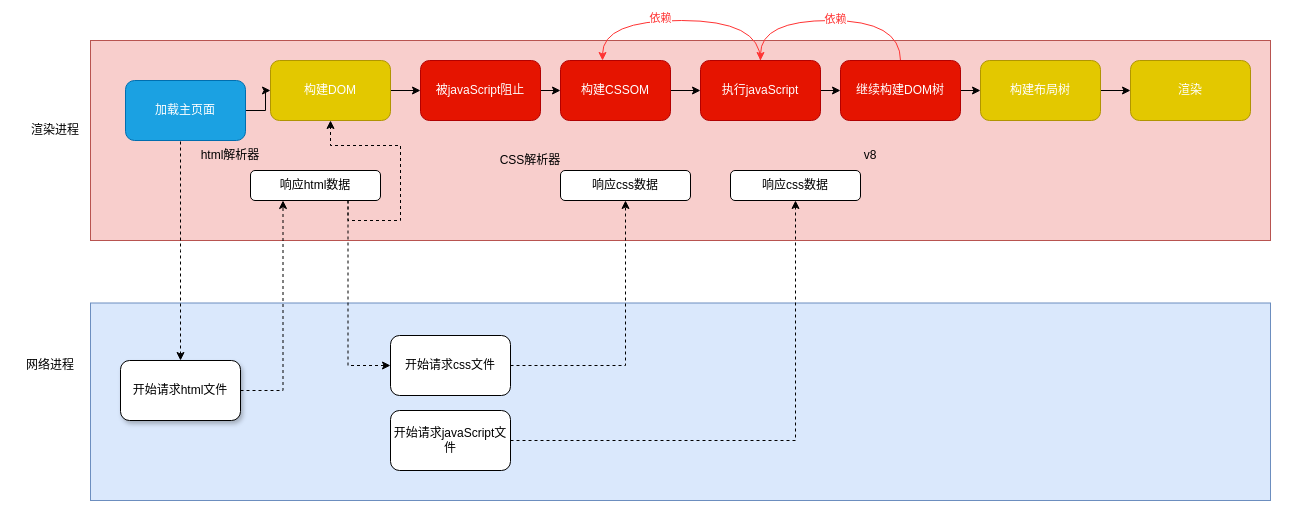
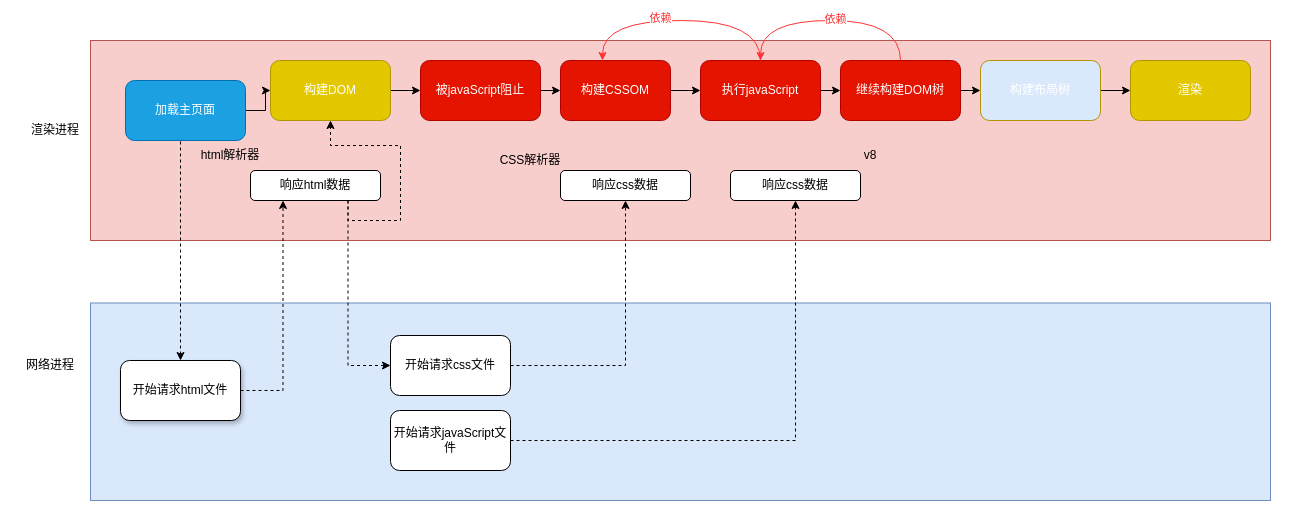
  <mxCell id="0" />
  <mxCell id="1" parent="0" />
  <mxCell id="2" value="" style="rounded=0;whiteSpace=wrap;html=1;shadow=0;fillColor=#dae8fc;strokeColor=#6c8ebf;" vertex="1" parent="1"><mxGeometry x="90" y="302.5" width="1180" height="197.5" as="geometry" /></mxCell>
  <mxCell id="3" value="" style="rounded=0;whiteSpace=wrap;html=1;fillColor=#f8cecc;strokeColor=#b85450;" vertex="1" parent="1"><mxGeometry x="90" y="40" width="1180" height="200" as="geometry" /></mxCell>
  <mxCell id="4" value="渲染进程" style="text;html=1;strokeColor=none;fillColor=none;align=center;verticalAlign=middle;whiteSpace=wrap;rounded=0;" vertex="1" parent="1"><mxGeometry x="30" y="110" width="50" height="40" as="geometry" /></mxCell>
  <mxCell id="5" style="edgeStyle=orthogonalEdgeStyle;rounded=0;orthogonalLoop=1;jettySize=auto;html=1;exitX=0.5;exitY=1;exitDx=0;exitDy=0;entryX=0.5;entryY=0;entryDx=0;entryDy=0;shadow=0;dashed=1;" edge="1" parent="1" source="7" target="10"><mxGeometry relative="1" as="geometry"><Array as="points"><mxPoint x="180" y="250" /><mxPoint x="180" y="250" /></Array></mxGeometry></mxCell>
  <mxCell id="6" style="edgeStyle=orthogonalEdgeStyle;rounded=0;orthogonalLoop=1;jettySize=auto;html=1;exitX=1;exitY=0.5;exitDx=0;exitDy=0;shadow=0;" edge="1" parent="1" source="7" target="15"><mxGeometry relative="1" as="geometry" /></mxCell>
  <mxCell id="7" value="加载主页面" style="rounded=1;whiteSpace=wrap;html=1;fillColor=#1ba1e2;strokeColor=#006EAF;fontColor=#ffffff;" vertex="1" parent="1"><mxGeometry x="125" y="80" width="120" height="60" as="geometry" /></mxCell>
  <mxCell id="8" value="网络进程" style="text;html=1;strokeColor=none;fillColor=none;align=center;verticalAlign=middle;whiteSpace=wrap;rounded=0;" vertex="1" parent="1"><mxGeometry x="20" y="350" width="60" height="30" as="geometry" /></mxCell>
  <mxCell id="9" style="edgeStyle=orthogonalEdgeStyle;rounded=0;orthogonalLoop=1;jettySize=auto;html=1;exitX=1;exitY=0.5;exitDx=0;exitDy=0;entryX=0.25;entryY=1;entryDx=0;entryDy=0;shadow=0;dashed=1;" edge="1" parent="1" source="10" target="13"><mxGeometry relative="1" as="geometry" /></mxCell>
  <mxCell id="10" value="开始请求html文件" style="rounded=1;whiteSpace=wrap;html=1;shadow=1;" vertex="1" parent="1"><mxGeometry x="120" y="360" width="120" height="60" as="geometry" /></mxCell>
  <mxCell id="11" style="edgeStyle=orthogonalEdgeStyle;rounded=0;orthogonalLoop=1;jettySize=auto;html=1;exitX=0.75;exitY=1;exitDx=0;exitDy=0;shadow=0;dashed=1;" edge="1" parent="1" source="13" target="18"><mxGeometry relative="1" as="geometry"><Array as="points"><mxPoint x="348" y="365" /></Array></mxGeometry></mxCell>
  <mxCell id="12" style="edgeStyle=orthogonalEdgeStyle;rounded=0;orthogonalLoop=1;jettySize=auto;html=1;exitX=0.75;exitY=1;exitDx=0;exitDy=0;shadow=0;dashed=1;" edge="1" parent="1" source="13" target="15"><mxGeometry relative="1" as="geometry" /></mxCell>
  <mxCell id="13" value="响应html数据" style="rounded=1;whiteSpace=wrap;html=1;shadow=0;" vertex="1" parent="1"><mxGeometry x="250" y="170" width="130" height="30" as="geometry" /></mxCell>
  <mxCell id="14" style="edgeStyle=orthogonalEdgeStyle;rounded=0;orthogonalLoop=1;jettySize=auto;html=1;exitX=1;exitY=0.5;exitDx=0;exitDy=0;shadow=0;" edge="1" parent="1" source="15" target="22"><mxGeometry relative="1" as="geometry" /></mxCell>
  <mxCell id="15" value="构建DOM" style="rounded=1;whiteSpace=wrap;html=1;shadow=0;fillColor=#e3c800;strokeColor=#B09500;fontColor=#ffffff;" vertex="1" parent="1"><mxGeometry x="270" y="60" width="120" height="60" as="geometry" /></mxCell>
  <mxCell id="16" value="html解析器" style="text;html=1;strokeColor=none;fillColor=none;align=center;verticalAlign=middle;whiteSpace=wrap;rounded=0;shadow=0;" vertex="1" parent="1"><mxGeometry x="190" y="150" width="80" height="10" as="geometry" /></mxCell>
  <mxCell id="17" style="rounded=0;orthogonalLoop=1;jettySize=auto;html=1;exitX=1;exitY=0.5;exitDx=0;exitDy=0;shadow=0;fontColor=#000000;edgeStyle=orthogonalEdgeStyle;entryX=0.5;entryY=1;entryDx=0;entryDy=0;dashed=1;" edge="1" parent="1" source="18" target="37"><mxGeometry relative="1" as="geometry" /></mxCell>
  <mxCell id="18" value="开始请求css文件" style="rounded=1;whiteSpace=wrap;html=1;shadow=0;" vertex="1" parent="1"><mxGeometry x="390" y="335" width="120" height="60" as="geometry" /></mxCell>
  <mxCell id="19" style="edgeStyle=orthogonalEdgeStyle;rounded=0;orthogonalLoop=1;jettySize=auto;html=1;exitX=1;exitY=0.5;exitDx=0;exitDy=0;shadow=0;dashed=1;strokeColor=#000000;fontColor=#000000;" edge="1" parent="1" source="20" target="38"><mxGeometry relative="1" as="geometry" /></mxCell>
  <mxCell id="20" value="开始请求javaScript文件" style="rounded=1;whiteSpace=wrap;html=1;shadow=0;" vertex="1" parent="1"><mxGeometry x="390" y="410" width="120" height="60" as="geometry" /></mxCell>
  <mxCell id="21" style="edgeStyle=orthogonalEdgeStyle;rounded=0;orthogonalLoop=1;jettySize=auto;html=1;exitX=1;exitY=0.5;exitDx=0;exitDy=0;entryX=0;entryY=0.5;entryDx=0;entryDy=0;shadow=0;" edge="1" parent="1" source="22" target="24"><mxGeometry relative="1" as="geometry" /></mxCell>
  <mxCell id="22" value="被javaScript阻止" style="rounded=1;whiteSpace=wrap;html=1;shadow=0;fillColor=#e51400;strokeColor=#B20000;fontColor=#ffffff;" vertex="1" parent="1"><mxGeometry x="420" y="60" width="120" height="60" as="geometry" /></mxCell>
  <mxCell id="23" style="edgeStyle=orthogonalEdgeStyle;rounded=0;orthogonalLoop=1;jettySize=auto;html=1;exitX=1;exitY=0.5;exitDx=0;exitDy=0;entryX=0;entryY=0.5;entryDx=0;entryDy=0;shadow=0;" edge="1" parent="1" source="24" target="28"><mxGeometry relative="1" as="geometry" /></mxCell>
  <mxCell id="24" value="构建CSSOM" style="rounded=1;whiteSpace=wrap;html=1;shadow=0;fillColor=#e51400;strokeColor=#B20000;fontColor=#ffffff;" vertex="1" parent="1"><mxGeometry x="560" y="60" width="110" height="60" as="geometry" /></mxCell>
  <mxCell id="25" style="edgeStyle=orthogonalEdgeStyle;rounded=0;orthogonalLoop=1;jettySize=auto;html=1;exitX=1;exitY=0.5;exitDx=0;exitDy=0;entryX=0;entryY=0.5;entryDx=0;entryDy=0;shadow=0;" edge="1" parent="1" source="28" target="32"><mxGeometry relative="1" as="geometry" /></mxCell>
  <mxCell id="26" style="edgeStyle=orthogonalEdgeStyle;rounded=0;orthogonalLoop=1;jettySize=auto;html=1;exitX=0.5;exitY=0;exitDx=0;exitDy=0;entryX=0.382;entryY=0;entryDx=0;entryDy=0;entryPerimeter=0;shadow=0;curved=1;strokeColor=#FF3333;" edge="1" parent="1" source="28" target="24"><mxGeometry relative="1" as="geometry"><Array as="points"><mxPoint x="760" y="20" /><mxPoint x="602" y="20" /></Array></mxGeometry></mxCell>
  <mxCell id="27" value="依赖" style="edgeLabel;html=1;align=center;verticalAlign=middle;resizable=0;points=[];fontColor=#FF3333;" vertex="1" connectable="0" parent="26"><mxGeometry x="0.182" y="-3" relative="1" as="geometry"><mxPoint as="offset" /></mxGeometry></mxCell>
  <mxCell id="28" value="执行javaScript" style="rounded=1;whiteSpace=wrap;html=1;shadow=0;fillColor=#e51400;strokeColor=#B20000;fontColor=#ffffff;" vertex="1" parent="1"><mxGeometry x="700" y="60" width="120" height="60" as="geometry" /></mxCell>
  <mxCell id="29" style="edgeStyle=orthogonalEdgeStyle;rounded=0;orthogonalLoop=1;jettySize=auto;html=1;exitX=1;exitY=0.5;exitDx=0;exitDy=0;entryX=0;entryY=0.5;entryDx=0;entryDy=0;shadow=0;" edge="1" parent="1" source="32" target="34"><mxGeometry relative="1" as="geometry" /></mxCell>
  <mxCell id="30" style="edgeStyle=orthogonalEdgeStyle;curved=1;rounded=0;orthogonalLoop=1;jettySize=auto;html=1;exitX=0.5;exitY=0;exitDx=0;exitDy=0;entryX=0.5;entryY=0;entryDx=0;entryDy=0;shadow=0;strokeColor=#FF3333;fontColor=#FF3333;" edge="1" parent="1" source="32" target="28"><mxGeometry relative="1" as="geometry"><Array as="points"><mxPoint x="900" y="20" /><mxPoint x="760" y="20" /></Array></mxGeometry></mxCell>
  <mxCell id="31" value="依赖" style="edgeLabel;html=1;align=center;verticalAlign=middle;resizable=0;points=[];fontColor=#FF3333;" vertex="1" connectable="0" parent="30"><mxGeometry x="-0.036" y="-2" relative="1" as="geometry"><mxPoint as="offset" /></mxGeometry></mxCell>
  <mxCell id="32" value="继续构建DOM树" style="rounded=1;whiteSpace=wrap;html=1;shadow=0;fillColor=#e51400;strokeColor=#B20000;fontColor=#ffffff;" vertex="1" parent="1"><mxGeometry x="840" y="60" width="120" height="60" as="geometry" /></mxCell>
  <mxCell id="33" style="edgeStyle=orthogonalEdgeStyle;rounded=0;orthogonalLoop=1;jettySize=auto;html=1;exitX=1;exitY=0.5;exitDx=0;exitDy=0;entryX=0;entryY=0.5;entryDx=0;entryDy=0;shadow=0;" edge="1" parent="1" source="34" target="35"><mxGeometry relative="1" as="geometry" /></mxCell>
- <mxCell id="34" value="构建布局树" style="rounded=1;whiteSpace=wrap;html=1;shadow=0;fillColor=#e3c800;strokeColor=#B09500;fontColor=#ffffff;" vertex="1" parent="1"><mxGeometry x="980" y="60" width="120" height="60" as="geometry" /></mxCell>
+ <mxCell id="34" value="构建布局树" style="rounded=1;whiteSpace=wrap;html=1;shadow=0;fillColor=#dae8fc;strokeColor=#B09500;fontColor=#ffffff;" vertex="1" parent="1"><mxGeometry x="980" y="60" width="120" height="60" as="geometry" /></mxCell>
  <mxCell id="35" value="渲染" style="rounded=1;whiteSpace=wrap;html=1;shadow=0;fillColor=#e3c800;strokeColor=#B09500;fontColor=#ffffff;" vertex="1" parent="1"><mxGeometry x="1130" y="60" width="120" height="60" as="geometry" /></mxCell>
  <mxCell id="36" value="&lt;font color=&quot;#000000&quot;&gt;CSS解析器&lt;/font&gt;" style="text;html=1;strokeColor=none;fillColor=none;align=center;verticalAlign=middle;whiteSpace=wrap;rounded=0;shadow=0;fontColor=#FF3333;" vertex="1" parent="1"><mxGeometry x="470" y="150" width="120" height="20" as="geometry" /></mxCell>
  <mxCell id="37" value="响应css数据" style="rounded=1;whiteSpace=wrap;html=1;shadow=0;" vertex="1" parent="1"><mxGeometry x="560" y="170" width="130" height="30" as="geometry" /></mxCell>
  <mxCell id="38" value="响应css数据" style="rounded=1;whiteSpace=wrap;html=1;shadow=0;" vertex="1" parent="1"><mxGeometry x="730" y="170" width="130" height="30" as="geometry" /></mxCell>
  <mxCell id="39" value="v8" style="text;html=1;strokeColor=none;fillColor=none;align=center;verticalAlign=middle;whiteSpace=wrap;rounded=0;shadow=0;" vertex="1" parent="1"><mxGeometry x="850" y="145" width="40" height="20" as="geometry" /></mxCell>
